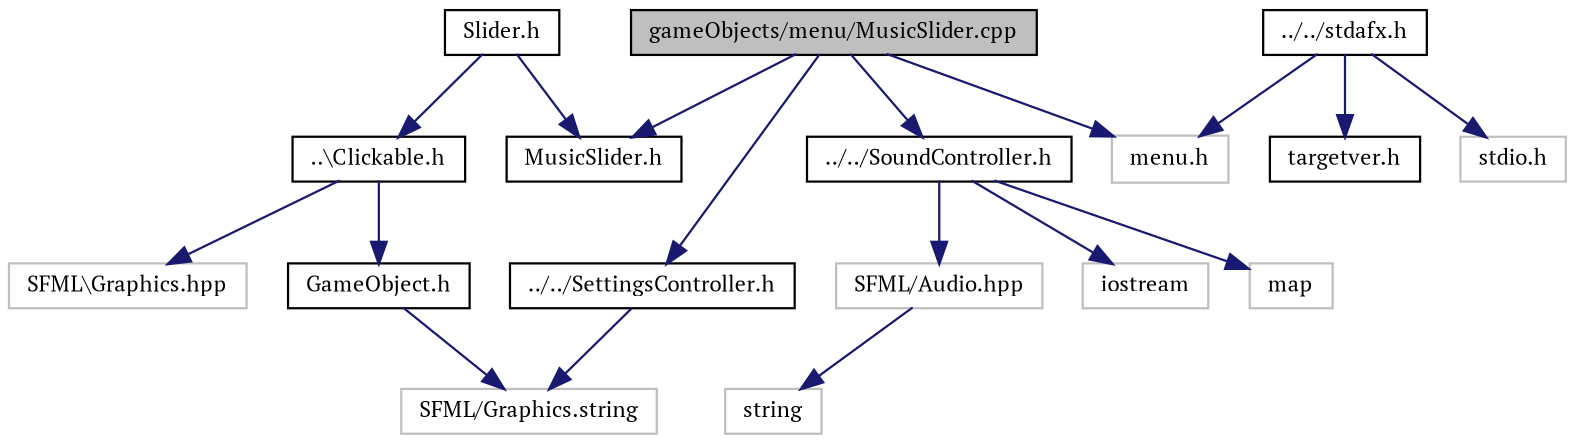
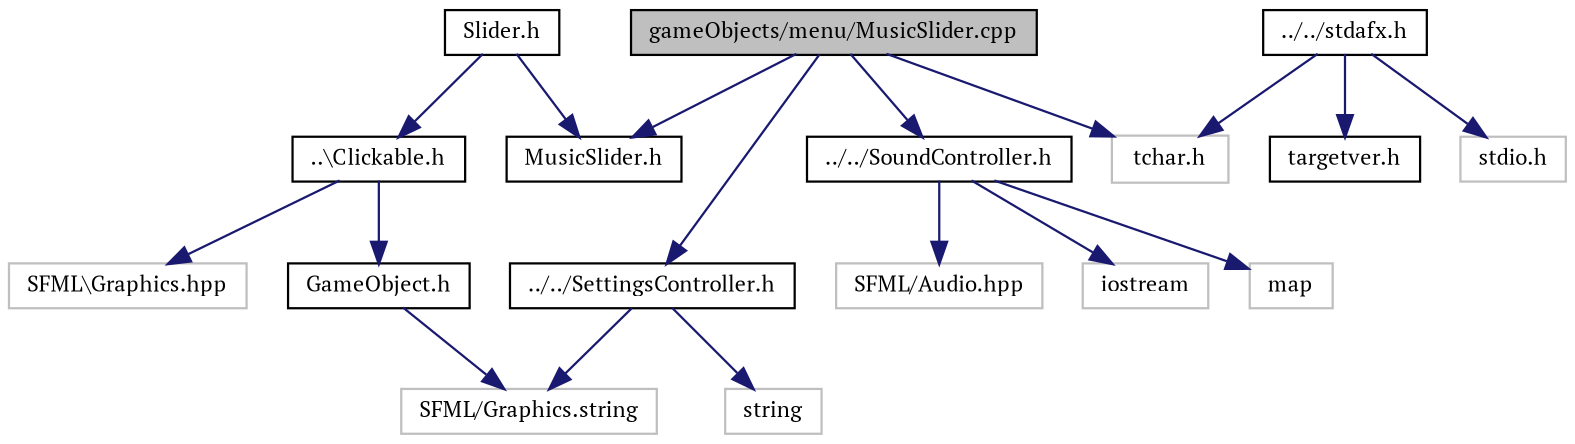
  digraph {
    fontname="PT Serif"
    node [color=black fillcolor=white fontname="PT Serif" fontsize=10 shape=record style=filled]
    edge [color=midnightblue fontname="PT Serif" fontsize=10 labelfontname=Helvetica labelfontsize=10 style=solid]
    n1 [fillcolor=grey75 fontcolor=black height=0.2 label="gameObjects/menu/MusicSlider.cpp" width=0.4]
    n2 [height=0.2 label="MusicSlider.h" width=0.4]
    n3 [height=0.2 label="../../SettingsController.h" width=0.4]
    n4 [height=0.2 label="../../SoundController.h" width=0.4]
-   n5 [color=grey75 height=0.2 label="menu.h" width=0.4]
+   n5 [color=grey75 height=0.2 label="tchar.h" width=0.4]
    n6 [height=0.2 label="../../stdafx.h" width=0.4]
    n7 [height=0.2 label="targetver.h" width=0.4]
    n8 [color=grey75 height=0.2 label="stdio.h" width=0.4]
    n9 [color=grey75 height=0.2 label="SFML/Graphics.string" width=0.4]
    n10 [color=grey75 height=0.2 label=string width=0.4]
    n11 [color=grey75 height=0.2 label="SFML/Audio.hpp" width=0.4]
    n12 [color=grey75 height=0.2 label=iostream width=0.4]
    n13 [color=grey75 height=0.2 label=map width=0.4]
    n14 [height=0.2 label="Slider.h" width=0.4]
    n15 [height=0.2 label="..\\Clickable.h" width=0.4]
    n16 [color=grey75 height=0.2 label="SFML\\Graphics.hpp" width=0.4]
    n17 [height=0.2 label="GameObject.h" width=0.4]
    n1 -> n2
    n1 -> n3
    n1 -> n4
    n1 -> n5
    n3 -> n9
-   n11 -> n10
+   n3 -> n10
    n4 -> n11
    n4 -> n12
    n4 -> n13
    n6 -> n5
    n6 -> n7
    n6 -> n8
    n14 -> n2
    n14 -> n15
    n15 -> n16
    n15 -> n17
    n17 -> n9
  }
